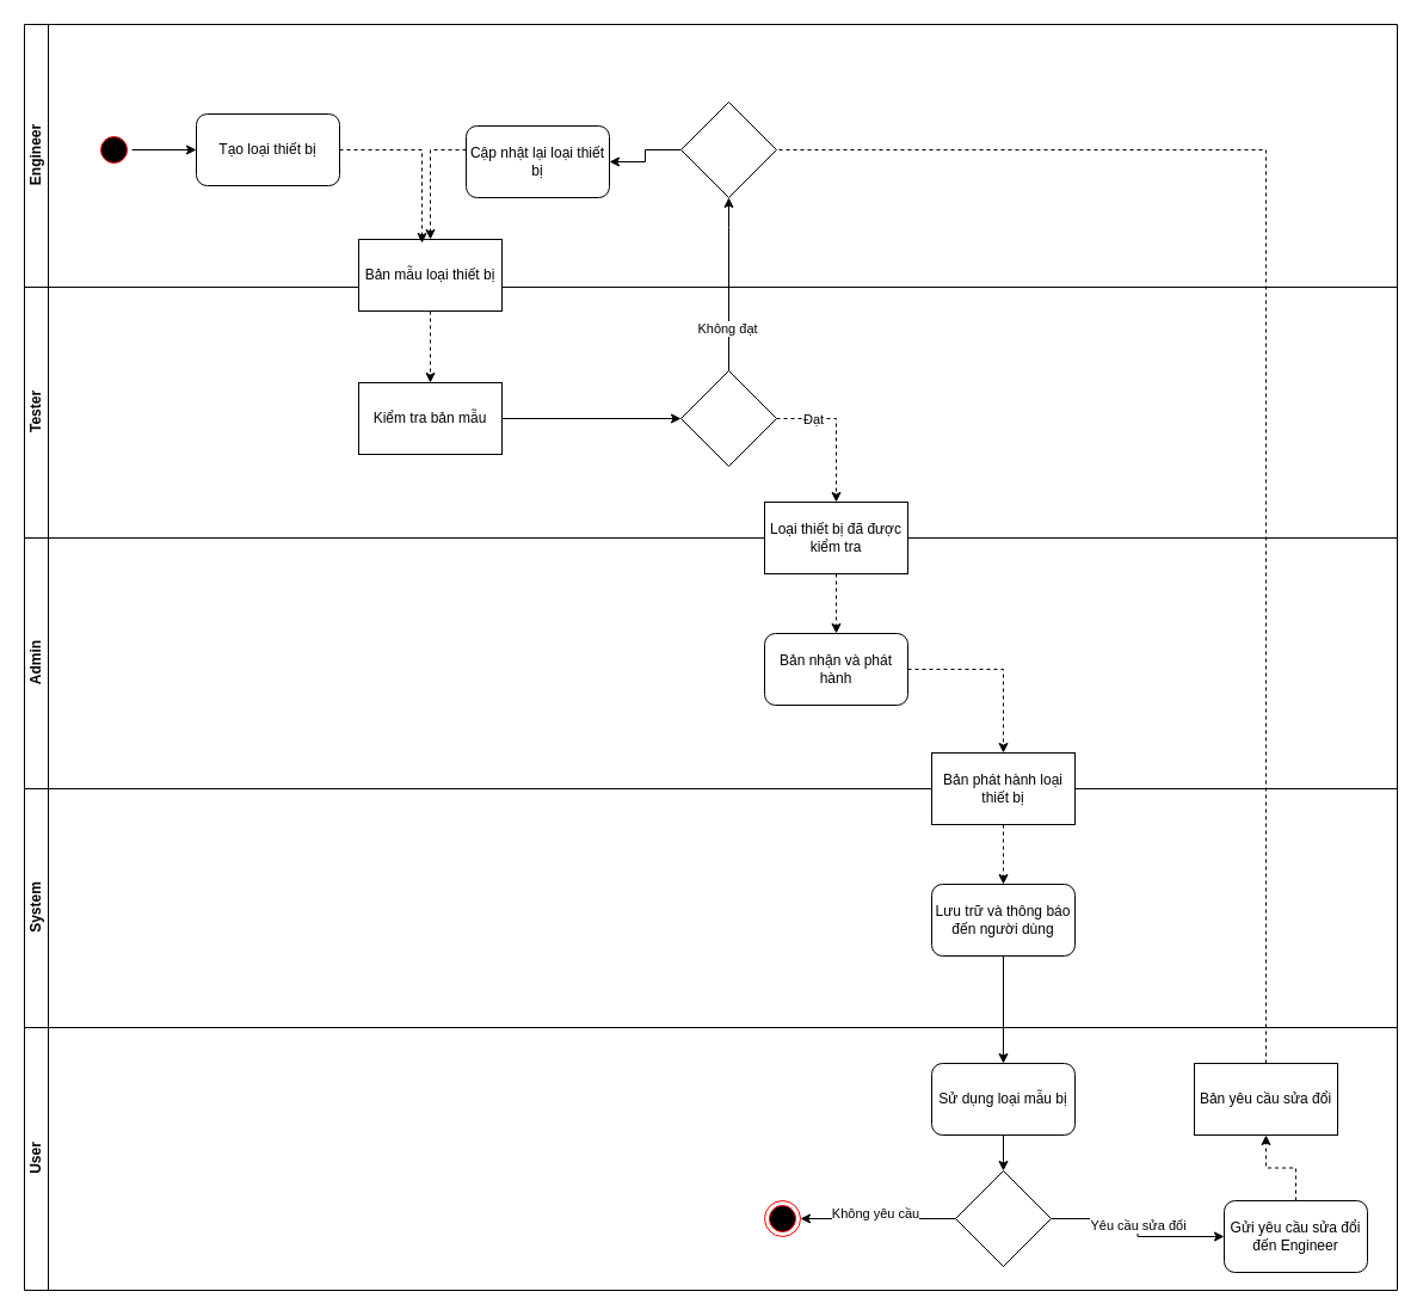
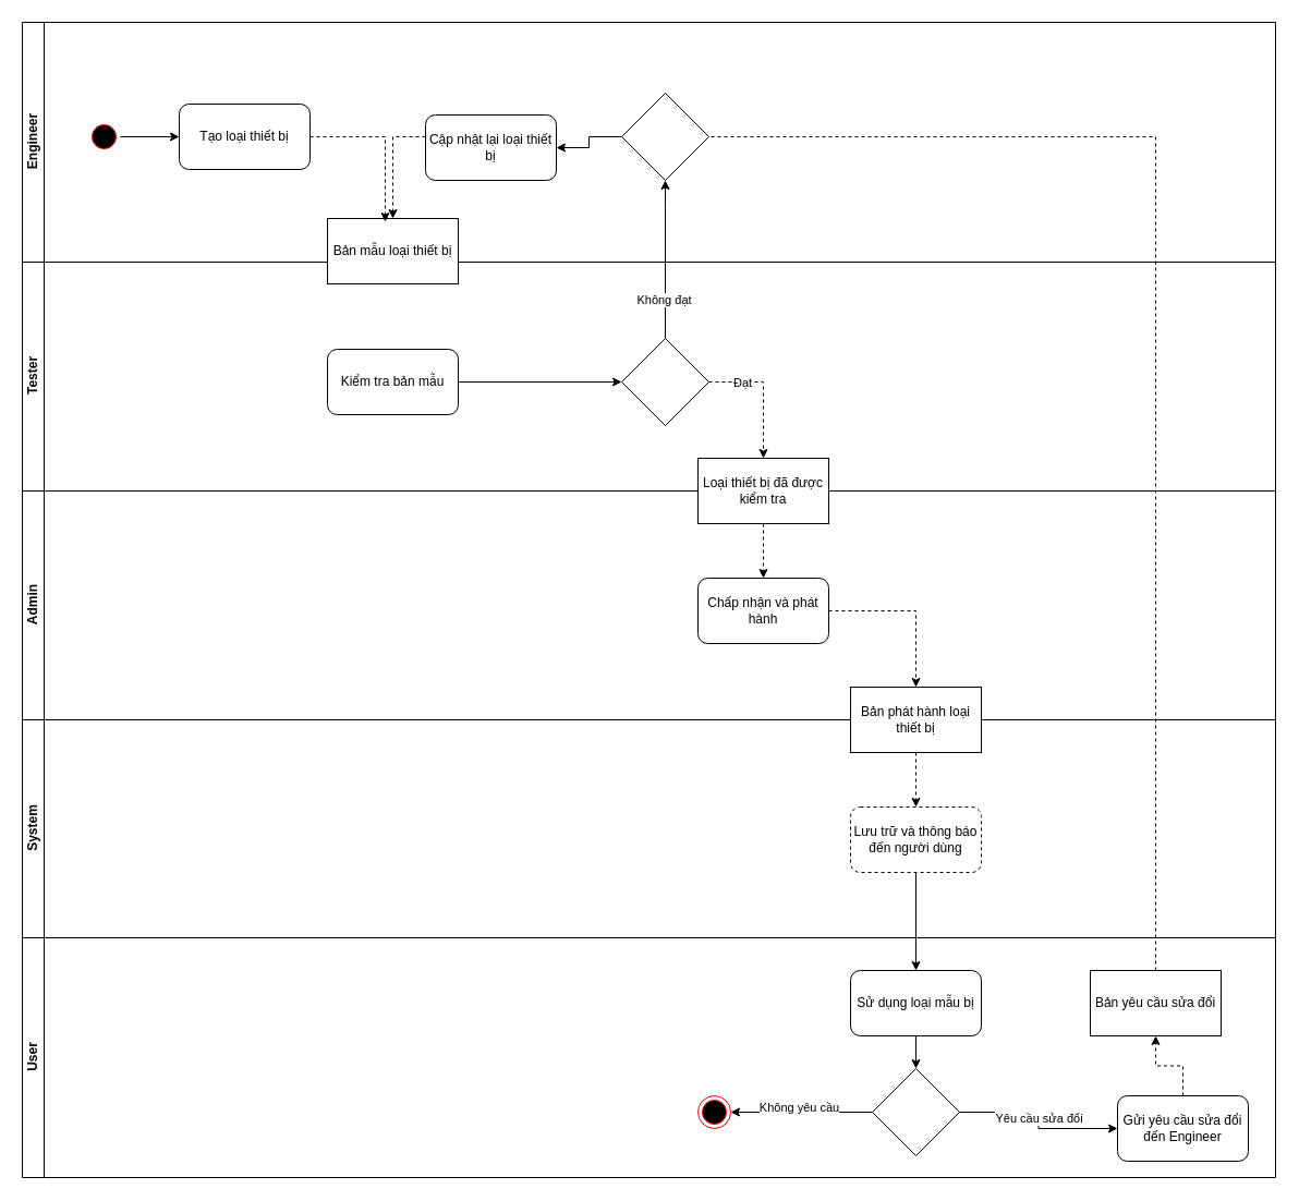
  <mxCell id="0" />
  <mxCell id="1" parent="0" />
  <mxCell id="2" value="Tester" style="swimlane;html=1;startSize=20;horizontal=0;" vertex="1" parent="1"><mxGeometry x="20" y="240" width="1150" height="210" as="geometry" /></mxCell>
  <mxCell id="3" style="edgeStyle=orthogonalEdgeStyle;rounded=0;orthogonalLoop=1;jettySize=auto;html=1;entryX=0;entryY=0.5;entryDx=0;entryDy=0;" edge="1" parent="2" source="4" target="5"><mxGeometry relative="1" as="geometry" /></mxCell>
- <mxCell id="4" value="Kiểm tra bản mẫu" style="whiteSpace=wrap;html=1;rounded=0;" vertex="1" parent="2"><mxGeometry x="280" y="80" width="120" height="60" as="geometry" /></mxCell>
+ <mxCell id="4" value="Kiểm tra bản mẫu" style="rounded=1;whiteSpace=wrap;html=1;" vertex="1" parent="2"><mxGeometry x="280" y="80" width="120" height="60" as="geometry" /></mxCell>
  <mxCell id="5" value="" style="rhombus;whiteSpace=wrap;html=1;" vertex="1" parent="2"><mxGeometry x="550" y="70" width="80" height="80" as="geometry" /></mxCell>
  <mxCell id="6" value="Engineer" style="swimlane;html=1;startSize=20;horizontal=0;fillColor=none;" vertex="1" parent="1"><mxGeometry x="20" y="20" width="1150" height="220" as="geometry" /></mxCell>
  <mxCell id="7" style="edgeStyle=orthogonalEdgeStyle;rounded=0;orthogonalLoop=1;jettySize=auto;html=1;entryX=0;entryY=0.5;entryDx=0;entryDy=0;" edge="1" parent="6" source="8" target="9"><mxGeometry relative="1" as="geometry" /></mxCell>
  <mxCell id="8" value="" style="ellipse;shape=startState;fillColor=#000000;strokeColor=#ff0000;" vertex="1" parent="6"><mxGeometry x="60" y="90" width="30" height="30" as="geometry" /></mxCell>
  <mxCell id="9" value="Tạo loại thiết bị" style="rounded=1;whiteSpace=wrap;html=1;" vertex="1" parent="6"><mxGeometry x="144" y="75" width="120" height="60" as="geometry" /></mxCell>
  <mxCell id="10" value="Bản mẫu loại thiết bị" style="rounded=0;whiteSpace=wrap;html=1;" vertex="1" parent="6"><mxGeometry x="280" y="180" width="120" height="60" as="geometry" /></mxCell>
  <mxCell id="11" style="edgeStyle=orthogonalEdgeStyle;rounded=0;orthogonalLoop=1;jettySize=auto;html=1;entryX=0.5;entryY=0;entryDx=0;entryDy=0;dashed=1;" edge="1" parent="6" source="12" target="10"><mxGeometry relative="1" as="geometry"><Array as="points"><mxPoint x="340" y="105" /></Array></mxGeometry></mxCell>
  <mxCell id="12" value="Cập nhật lại loại thiết bị" style="rounded=1;whiteSpace=wrap;html=1;" vertex="1" parent="6"><mxGeometry x="370" y="85" width="120" height="60" as="geometry" /></mxCell>
  <mxCell id="13" style="edgeStyle=orthogonalEdgeStyle;rounded=0;orthogonalLoop=1;jettySize=auto;html=1;entryX=0.442;entryY=0.05;entryDx=0;entryDy=0;entryPerimeter=0;dashed=1;" edge="1" parent="6" source="9" target="10"><mxGeometry relative="1" as="geometry" /></mxCell>
  <mxCell id="14" style="edgeStyle=orthogonalEdgeStyle;rounded=0;orthogonalLoop=1;jettySize=auto;html=1;entryX=1;entryY=0.5;entryDx=0;entryDy=0;" edge="1" parent="6" source="15" target="12"><mxGeometry relative="1" as="geometry" /></mxCell>
  <mxCell id="15" value="" style="rhombus;whiteSpace=wrap;html=1;" vertex="1" parent="6"><mxGeometry x="550" y="65" width="80" height="80" as="geometry" /></mxCell>
  <mxCell id="16" value="System" style="swimlane;html=1;startSize=20;horizontal=0;" vertex="1" parent="1"><mxGeometry x="20" y="660" width="1150" height="200" as="geometry" /></mxCell>
- <mxCell id="17" value="Lưu trữ và thông báo đến người dùng" style="rounded=1;whiteSpace=wrap;html=1;" vertex="1" parent="16"><mxGeometry x="760" y="80" width="120" height="60" as="geometry" /></mxCell>
- <mxCell id="18" style="edgeStyle=orthogonalEdgeStyle;rounded=0;orthogonalLoop=1;jettySize=auto;html=1;entryX=0.5;entryY=0;entryDx=0;entryDy=0;dashed=1;" edge="1" parent="1" source="10" target="4"><mxGeometry relative="1" as="geometry" /></mxCell>
+ <mxCell id="17" value="Lưu trữ và thông báo đến người dùng" style="rounded=1;whiteSpace=wrap;html=1;dashed=1;" vertex="1" parent="16"><mxGeometry x="760" y="80" width="120" height="60" as="geometry" /></mxCell>
  <mxCell id="19" value="Admin" style="swimlane;html=1;startSize=20;horizontal=0;" vertex="1" parent="1"><mxGeometry x="20" y="450" width="1150" height="210" as="geometry" /></mxCell>
- <mxCell id="20" value="Bản nhận và phát hành" style="rounded=1;whiteSpace=wrap;html=1;" vertex="1" parent="19"><mxGeometry x="620" y="80" width="120" height="60" as="geometry" /></mxCell>
+ <mxCell id="20" value="Chấp nhận và phát hành" style="rounded=1;whiteSpace=wrap;html=1;" vertex="1" parent="19"><mxGeometry x="620" y="80" width="120" height="60" as="geometry" /></mxCell>
  <mxCell id="21" style="edgeStyle=orthogonalEdgeStyle;rounded=0;orthogonalLoop=1;jettySize=auto;html=1;entryX=0.5;entryY=0;entryDx=0;entryDy=0;dashed=1;" edge="1" parent="19" source="22" target="20"><mxGeometry relative="1" as="geometry" /></mxCell>
  <mxCell id="22" value="Loại thiết bị đã được kiểm tra" style="rounded=0;whiteSpace=wrap;html=1;" vertex="1" parent="19"><mxGeometry x="620" y="-30" width="120" height="60" as="geometry" /></mxCell>
  <mxCell id="23" style="edgeStyle=orthogonalEdgeStyle;rounded=0;orthogonalLoop=1;jettySize=auto;html=1;entryX=0.5;entryY=0;entryDx=0;entryDy=0;dashed=1;" edge="1" parent="1" source="24" target="17"><mxGeometry relative="1" as="geometry" /></mxCell>
  <mxCell id="24" value="Bản phát hành loại thiết bị" style="rounded=0;whiteSpace=wrap;html=1;" vertex="1" parent="1"><mxGeometry x="780" y="630" width="120" height="60" as="geometry" /></mxCell>
  <mxCell id="25" style="edgeStyle=orthogonalEdgeStyle;rounded=0;orthogonalLoop=1;jettySize=auto;html=1;entryX=0.5;entryY=0;entryDx=0;entryDy=0;dashed=1;" edge="1" parent="1" source="5" target="22"><mxGeometry relative="1" as="geometry"><Array as="points"><mxPoint x="700" y="350" /></Array></mxGeometry></mxCell>
  <mxCell id="26" value="Đạt" style="edgeLabel;html=1;align=center;verticalAlign=middle;resizable=0;points=[];" connectable="0" vertex="1" parent="25"><mxGeometry x="-0.337" y="3" relative="1" as="geometry"><mxPoint x="-10" y="3" as="offset" /></mxGeometry></mxCell>
  <mxCell id="27" style="edgeStyle=orthogonalEdgeStyle;rounded=0;orthogonalLoop=1;jettySize=auto;html=1;entryX=0.5;entryY=0;entryDx=0;entryDy=0;dashed=1;" edge="1" parent="1" source="20" target="24"><mxGeometry relative="1" as="geometry" /></mxCell>
  <mxCell id="28" style="edgeStyle=orthogonalEdgeStyle;rounded=0;orthogonalLoop=1;jettySize=auto;html=1;exitX=0.5;exitY=0;exitDx=0;exitDy=0;entryX=0.5;entryY=1;entryDx=0;entryDy=0;" edge="1" parent="1" source="5" target="15"><mxGeometry relative="1" as="geometry"><mxPoint x="810" y="307.5" as="sourcePoint" /><mxPoint x="610" y="120" as="targetPoint" /><Array as="points"><mxPoint x="610" y="190" /><mxPoint x="610" y="190" /></Array></mxGeometry></mxCell>
  <mxCell id="29" value="Không đạt" style="edgeLabel;html=1;align=center;verticalAlign=middle;resizable=0;points=[];" connectable="0" vertex="1" parent="28"><mxGeometry x="-0.51" y="2" relative="1" as="geometry"><mxPoint as="offset" /></mxGeometry></mxCell>
  <mxCell id="30" style="edgeStyle=orthogonalEdgeStyle;rounded=0;orthogonalLoop=1;jettySize=auto;html=1;endArrow=none;startFill=0;entryX=1;entryY=0.5;entryDx=0;entryDy=0;dashed=1;" edge="1" parent="1" source="37" target="15"><mxGeometry relative="1" as="geometry"><mxPoint x="1060" y="119" as="targetPoint" /><Array as="points"><mxPoint x="1060" y="125" /></Array></mxGeometry></mxCell>
  <mxCell id="31" value="User" style="swimlane;html=1;startSize=20;horizontal=0;" vertex="1" parent="1"><mxGeometry x="20" y="860" width="1150" height="220" as="geometry" /></mxCell>
  <mxCell id="32" value="Sử dụng loại mẫu bị" style="rounded=1;whiteSpace=wrap;html=1;" vertex="1" parent="31"><mxGeometry x="760" y="30" width="120" height="60" as="geometry" /></mxCell>
  <mxCell id="33" style="edgeStyle=orthogonalEdgeStyle;rounded=0;orthogonalLoop=1;jettySize=auto;html=1;entryX=0;entryY=0.5;entryDx=0;entryDy=0;" edge="1" parent="31" source="35" target="42"><mxGeometry relative="1" as="geometry" /></mxCell>
  <mxCell id="34" value="Yêu cầu sửa đổi" style="edgeLabel;html=1;align=center;verticalAlign=middle;resizable=0;points=[];" connectable="0" vertex="1" parent="33"><mxGeometry x="-0.028" relative="1" as="geometry"><mxPoint as="offset" /></mxGeometry></mxCell>
  <mxCell id="35" value="" style="rhombus;whiteSpace=wrap;html=1;" vertex="1" parent="31"><mxGeometry x="780" y="120" width="80" height="80" as="geometry" /></mxCell>
  <mxCell id="36" style="edgeStyle=orthogonalEdgeStyle;rounded=0;orthogonalLoop=1;jettySize=auto;html=1;entryX=0.5;entryY=0;entryDx=0;entryDy=0;" edge="1" parent="31" source="32" target="35"><mxGeometry relative="1" as="geometry" /></mxCell>
  <mxCell id="37" value="Bản yêu cầu sửa đổi" style="rounded=0;whiteSpace=wrap;html=1;" vertex="1" parent="31"><mxGeometry x="980" y="30" width="120" height="60" as="geometry" /></mxCell>
  <mxCell id="38" value="" style="ellipse;shape=endState;fillColor=#000000;strokeColor=#ff0000" vertex="1" parent="31"><mxGeometry x="620" y="145" width="30" height="30" as="geometry" /></mxCell>
  <mxCell id="39" style="edgeStyle=orthogonalEdgeStyle;rounded=0;orthogonalLoop=1;jettySize=auto;html=1;entryX=1;entryY=0.5;entryDx=0;entryDy=0;" edge="1" parent="31" source="35" target="38"><mxGeometry relative="1" as="geometry" /></mxCell>
  <mxCell id="40" value="Không yêu cầu" style="edgeLabel;html=1;align=center;verticalAlign=middle;resizable=0;points=[];" connectable="0" vertex="1" parent="39"><mxGeometry x="0.044" y="-5" relative="1" as="geometry"><mxPoint as="offset" /></mxGeometry></mxCell>
  <mxCell id="41" style="edgeStyle=orthogonalEdgeStyle;rounded=0;orthogonalLoop=1;jettySize=auto;html=1;entryX=0.5;entryY=1;entryDx=0;entryDy=0;dashed=1;" edge="1" parent="31" source="42" target="37"><mxGeometry relative="1" as="geometry" /></mxCell>
  <mxCell id="42" value="Gửi yêu cầu sửa đổi đến Engineer" style="rounded=1;whiteSpace=wrap;html=1;" vertex="1" parent="31"><mxGeometry x="1005" y="145" width="120" height="60" as="geometry" /></mxCell>
  <mxCell id="43" style="edgeStyle=orthogonalEdgeStyle;rounded=0;orthogonalLoop=1;jettySize=auto;html=1;" edge="1" parent="1" source="17" target="32"><mxGeometry relative="1" as="geometry" /></mxCell>
